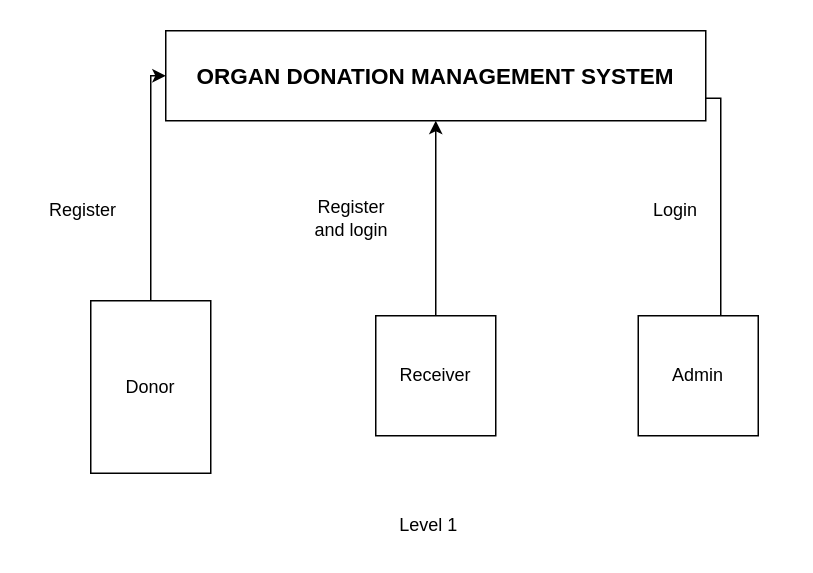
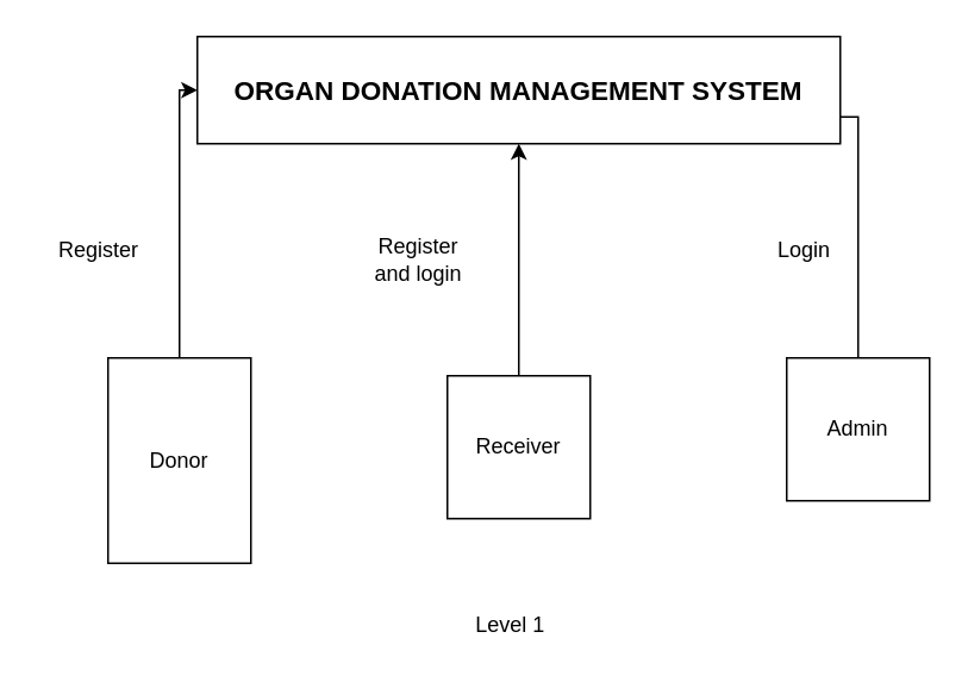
  <mxCell id="0" />
  <mxCell id="1" parent="0" />
  <mxCell id="2" style="edgeStyle=orthogonalEdgeStyle;rounded=0;orthogonalLoop=1;jettySize=auto;html=1;entryX=0;entryY=0.5;entryDx=0;entryDy=0;" edge="1" parent="1" source="3" target="9"><mxGeometry relative="1" as="geometry"><Array as="points"><mxPoint x="100" y="50" /></Array></mxGeometry></mxCell>
  <mxCell id="3" value="Donor" style="whiteSpace=wrap;html=1;aspect=fixed;" parent="1" vertex="1"><mxGeometry x="60" y="200" width="80" height="115" as="geometry" /></mxCell>
  <mxCell id="4" style="edgeStyle=orthogonalEdgeStyle;rounded=0;orthogonalLoop=1;jettySize=auto;html=1;entryX=0.5;entryY=1;entryDx=0;entryDy=0;" edge="1" parent="1" source="5" target="9"><mxGeometry relative="1" as="geometry" /></mxCell>
  <mxCell id="5" value="Receiver" style="whiteSpace=wrap;html=1;aspect=fixed;" parent="1" vertex="1"><mxGeometry x="250" y="210" width="80" height="80" as="geometry" /></mxCell>
  <mxCell id="6" style="edgeStyle=orthogonalEdgeStyle;rounded=0;orthogonalLoop=1;jettySize=auto;html=1;entryX=1;entryY=0.75;entryDx=0;entryDy=0;endArrow=none;" edge="1" parent="1" source="7" target="9"><mxGeometry relative="1" as="geometry"><Array as="points"><mxPoint x="480" y="65" /></Array></mxGeometry></mxCell>
- <mxCell id="7" value="Admin" style="whiteSpace=wrap;html=1;aspect=fixed;" parent="1" vertex="1"><mxGeometry x="425" y="210" width="80" height="80" as="geometry" /></mxCell>
+ <mxCell id="7" value="Admin" style="whiteSpace=wrap;html=1;aspect=fixed;" parent="1" vertex="1"><mxGeometry x="440" y="200" width="80" height="80" as="geometry" /></mxCell>
  <mxCell id="8" value="Level 1" style="text;html=1;strokeColor=none;fillColor=none;align=center;verticalAlign=middle;whiteSpace=wrap;rounded=0;" parent="1" vertex="1"><mxGeometry x="257.5" y="340" width="55" height="20" as="geometry" /></mxCell>
  <mxCell id="9" value="&lt;font style=&quot;font-size: 15px&quot;&gt;&lt;b&gt;ORGAN DONATION MANAGEMENT SYSTEM&lt;/b&gt;&lt;/font&gt;" style="rounded=0;whiteSpace=wrap;html=1;" vertex="1" parent="1"><mxGeometry x="110" y="20" width="360" height="60" as="geometry" /></mxCell>
  <mxCell id="10" value="Register" style="text;html=1;strokeColor=none;fillColor=none;align=center;verticalAlign=middle;whiteSpace=wrap;rounded=0;" vertex="1" parent="1"><mxGeometry x="20" y="130" width="70" height="20" as="geometry" /></mxCell>
  <mxCell id="11" value="&lt;div&gt;Register&lt;/div&gt;&lt;div&gt;and login&lt;br&gt;&lt;/div&gt;" style="text;html=1;strokeColor=none;fillColor=none;align=center;verticalAlign=middle;whiteSpace=wrap;rounded=0;" vertex="1" parent="1"><mxGeometry x="190" y="130" width="88" height="30" as="geometry" /></mxCell>
  <mxCell id="12" value="Login" style="text;html=1;strokeColor=none;fillColor=none;align=center;verticalAlign=middle;whiteSpace=wrap;rounded=0;" vertex="1" parent="1"><mxGeometry x="430" y="130" width="40" height="20" as="geometry" /></mxCell>
